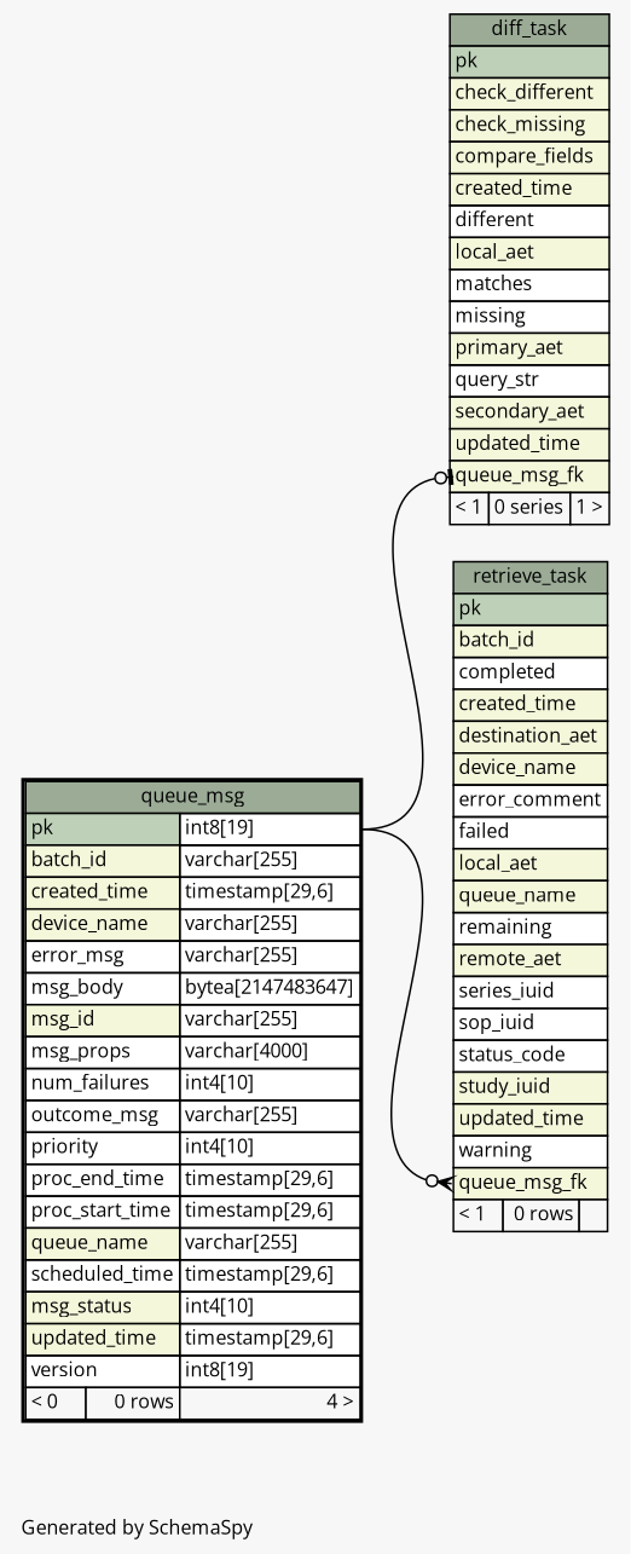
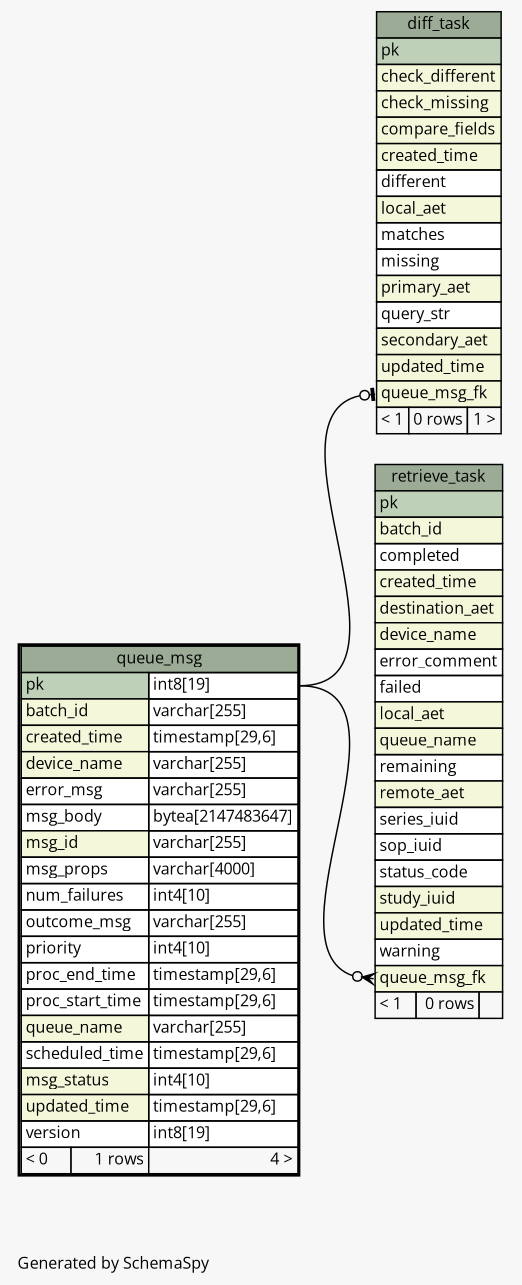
  digraph {
    bgcolor="#f7f7f7"
    fontname="Open Sans"
    fontsize=11
    label="\nGenerated by SchemaSpy"
    labeljust=l
    nodesep=0.18
    rankdir=RL
    ranksep=0.46
    node [fontname="Open Sans" fontsize=11 shape=plaintext]
    edge [arrowhead=none arrowsize=0.8 dir=back fontname="Open Sans" headport="pk.type:e" tailport="queue_msg_fk:w"]
-   n1 [label=<     <TABLE BORDER="0" CELLBORDER="1" CELLSPACING="0" BGCOLOR="#ffffff">       <TR><TD COLSPAN="3" BGCOLOR="#9bab96" ALIGN="CENTER">diff_task</TD></TR>       <TR><TD PORT="pk" COLSPAN="3" BGCOLOR="#bed1b8" ALIGN="LEFT">pk</TD></TR>       <TR><TD PORT="check_different" COLSPAN="3" BGCOLOR="#f4f7da" ALIGN="LEFT">check_different</TD></TR>       <TR><TD PORT="check_missing" COLSPAN="3" BGCOLOR="#f4f7da" ALIGN="LEFT">check_missing</TD></TR>       <TR><TD PORT="compare_fields" COLSPAN="3" BGCOLOR="#f4f7da" ALIGN="LEFT">compare_fields</TD></TR>       <TR><TD PORT="created_time" COLSPAN="3" BGCOLOR="#f4f7da" ALIGN="LEFT">created_time</TD></TR>       <TR><TD PORT="different" COLSPAN="3" ALIGN="LEFT">different</TD></TR>       <TR><TD PORT="local_aet" COLSPAN="3" BGCOLOR="#f4f7da" ALIGN="LEFT">local_aet</TD></TR>       <TR><TD PORT="matches" COLSPAN="3" ALIGN="LEFT">matches</TD></TR>       <TR><TD PORT="missing" COLSPAN="3" ALIGN="LEFT">missing</TD></TR>       <TR><TD PORT="primary_aet" COLSPAN="3" BGCOLOR="#f4f7da" ALIGN="LEFT">primary_aet</TD></TR>       <TR><TD PORT="query_str" COLSPAN="3" ALIGN="LEFT">query_str</TD></TR>       <TR><TD PORT="secondary_aet" COLSPAN="3" BGCOLOR="#f4f7da" ALIGN="LEFT">secondary_aet</TD></TR>       <TR><TD PORT="updated_time" COLSPAN="3" BGCOLOR="#f4f7da" ALIGN="LEFT">updated_time</TD></TR>       <TR><TD PORT="queue_msg_fk" COLSPAN="3" BGCOLOR="#f4f7da" ALIGN="LEFT">queue_msg_fk</TD></TR>       <TR><TD ALIGN="LEFT" BGCOLOR="#f7f7f7">&lt; 1</TD><TD ALIGN="RIGHT" BGCOLOR="#f7f7f7">0 series</TD><TD ALIGN="RIGHT" BGCOLOR="#f7f7f7">1 &gt;</TD></TR>     </TABLE>>]
-   n2 [label=<     <TABLE BORDER="2" CELLBORDER="1" CELLSPACING="0" BGCOLOR="#ffffff">       <TR><TD COLSPAN="3" BGCOLOR="#9bab96" ALIGN="CENTER">queue_msg</TD></TR>       <TR><TD PORT="pk" COLSPAN="2" BGCOLOR="#bed1b8" ALIGN="LEFT">pk</TD><TD PORT="pk.type" ALIGN="LEFT">int8[19]</TD></TR>       <TR><TD PORT="batch_id" COLSPAN="2" BGCOLOR="#f4f7da" ALIGN="LEFT">batch_id</TD><TD PORT="batch_id.type" ALIGN="LEFT">varchar[255]</TD></TR>       <TR><TD PORT="created_time" COLSPAN="2" BGCOLOR="#f4f7da" ALIGN="LEFT">created_time</TD><TD PORT="created_time.type" ALIGN="LEFT">timestamp[29,6]</TD></TR>       <TR><TD PORT="device_name" COLSPAN="2" BGCOLOR="#f4f7da" ALIGN="LEFT">device_name</TD><TD PORT="device_name.type" ALIGN="LEFT">varchar[255]</TD></TR>       <TR><TD PORT="error_msg" COLSPAN="2" ALIGN="LEFT">error_msg</TD><TD PORT="error_msg.type" ALIGN="LEFT">varchar[255]</TD></TR>       <TR><TD PORT="msg_body" COLSPAN="2" ALIGN="LEFT">msg_body</TD><TD PORT="msg_body.type" ALIGN="LEFT">bytea[2147483647]</TD></TR>       <TR><TD PORT="msg_id" COLSPAN="2" BGCOLOR="#f4f7da" ALIGN="LEFT">msg_id</TD><TD PORT="msg_id.type" ALIGN="LEFT">varchar[255]</TD></TR>       <TR><TD PORT="msg_props" COLSPAN="2" ALIGN="LEFT">msg_props</TD><TD PORT="msg_props.type" ALIGN="LEFT">varchar[4000]</TD></TR>       <TR><TD PORT="num_failures" COLSPAN="2" ALIGN="LEFT">num_failures</TD><TD PORT="num_failures.type" ALIGN="LEFT">int4[10]</TD></TR>       <TR><TD PORT="outcome_msg" COLSPAN="2" ALIGN="LEFT">outcome_msg</TD><TD PORT="outcome_msg.type" ALIGN="LEFT">varchar[255]</TD></TR>       <TR><TD PORT="priority" COLSPAN="2" ALIGN="LEFT">priority</TD><TD PORT="priority.type" ALIGN="LEFT">int4[10]</TD></TR>       <TR><TD PORT="proc_end_time" COLSPAN="2" ALIGN="LEFT">proc_end_time</TD><TD PORT="proc_end_time.type" ALIGN="LEFT">timestamp[29,6]</TD></TR>       <TR><TD PORT="proc_start_time" COLSPAN="2" ALIGN="LEFT">proc_start_time</TD><TD PORT="proc_start_time.type" ALIGN="LEFT">timestamp[29,6]</TD></TR>       <TR><TD PORT="queue_name" COLSPAN="2" BGCOLOR="#f4f7da" ALIGN="LEFT">queue_name</TD><TD PORT="queue_name.type" ALIGN="LEFT">varchar[255]</TD></TR>       <TR><TD PORT="scheduled_time" COLSPAN="2" ALIGN="LEFT">scheduled_time</TD><TD PORT="scheduled_time.type" ALIGN="LEFT">timestamp[29,6]</TD></TR>       <TR><TD PORT="msg_status" COLSPAN="2" BGCOLOR="#f4f7da" ALIGN="LEFT">msg_status</TD><TD PORT="msg_status.type" ALIGN="LEFT">int4[10]</TD></TR>       <TR><TD PORT="updated_time" COLSPAN="2" BGCOLOR="#f4f7da" ALIGN="LEFT">updated_time</TD><TD PORT="updated_time.type" ALIGN="LEFT">timestamp[29,6]</TD></TR>       <TR><TD PORT="version" COLSPAN="2" ALIGN="LEFT">version</TD><TD PORT="version.type" ALIGN="LEFT">int8[19]</TD></TR>       <TR><TD ALIGN="LEFT" BGCOLOR="#f7f7f7">&lt; 0</TD><TD ALIGN="RIGHT" BGCOLOR="#f7f7f7">0 rows</TD><TD ALIGN="RIGHT" BGCOLOR="#f7f7f7">4 &gt;</TD></TR>     </TABLE>>]
+   n1 [label=<     <TABLE BORDER="0" CELLBORDER="1" CELLSPACING="0" BGCOLOR="#ffffff">       <TR><TD COLSPAN="3" BGCOLOR="#9bab96" ALIGN="CENTER">diff_task</TD></TR>       <TR><TD PORT="pk" COLSPAN="3" BGCOLOR="#bed1b8" ALIGN="LEFT">pk</TD></TR>       <TR><TD PORT="check_different" COLSPAN="3" BGCOLOR="#f4f7da" ALIGN="LEFT">check_different</TD></TR>       <TR><TD PORT="check_missing" COLSPAN="3" BGCOLOR="#f4f7da" ALIGN="LEFT">check_missing</TD></TR>       <TR><TD PORT="compare_fields" COLSPAN="3" BGCOLOR="#f4f7da" ALIGN="LEFT">compare_fields</TD></TR>       <TR><TD PORT="created_time" COLSPAN="3" BGCOLOR="#f4f7da" ALIGN="LEFT">created_time</TD></TR>       <TR><TD PORT="different" COLSPAN="3" ALIGN="LEFT">different</TD></TR>       <TR><TD PORT="local_aet" COLSPAN="3" BGCOLOR="#f4f7da" ALIGN="LEFT">local_aet</TD></TR>       <TR><TD PORT="matches" COLSPAN="3" ALIGN="LEFT">matches</TD></TR>       <TR><TD PORT="missing" COLSPAN="3" ALIGN="LEFT">missing</TD></TR>       <TR><TD PORT="primary_aet" COLSPAN="3" BGCOLOR="#f4f7da" ALIGN="LEFT">primary_aet</TD></TR>       <TR><TD PORT="query_str" COLSPAN="3" ALIGN="LEFT">query_str</TD></TR>       <TR><TD PORT="secondary_aet" COLSPAN="3" BGCOLOR="#f4f7da" ALIGN="LEFT">secondary_aet</TD></TR>       <TR><TD PORT="updated_time" COLSPAN="3" BGCOLOR="#f4f7da" ALIGN="LEFT">updated_time</TD></TR>       <TR><TD PORT="queue_msg_fk" COLSPAN="3" BGCOLOR="#f4f7da" ALIGN="LEFT">queue_msg_fk</TD></TR>       <TR><TD ALIGN="LEFT" BGCOLOR="#f7f7f7">&lt; 1</TD><TD ALIGN="RIGHT" BGCOLOR="#f7f7f7">0 rows</TD><TD ALIGN="RIGHT" BGCOLOR="#f7f7f7">1 &gt;</TD></TR>     </TABLE>>]
+   n2 [label=<     <TABLE BORDER="2" CELLBORDER="1" CELLSPACING="0" BGCOLOR="#ffffff">       <TR><TD COLSPAN="3" BGCOLOR="#9bab96" ALIGN="CENTER">queue_msg</TD></TR>       <TR><TD PORT="pk" COLSPAN="2" BGCOLOR="#bed1b8" ALIGN="LEFT">pk</TD><TD PORT="pk.type" ALIGN="LEFT">int8[19]</TD></TR>       <TR><TD PORT="batch_id" COLSPAN="2" BGCOLOR="#f4f7da" ALIGN="LEFT">batch_id</TD><TD PORT="batch_id.type" ALIGN="LEFT">varchar[255]</TD></TR>       <TR><TD PORT="created_time" COLSPAN="2" BGCOLOR="#f4f7da" ALIGN="LEFT">created_time</TD><TD PORT="created_time.type" ALIGN="LEFT">timestamp[29,6]</TD></TR>       <TR><TD PORT="device_name" COLSPAN="2" BGCOLOR="#f4f7da" ALIGN="LEFT">device_name</TD><TD PORT="device_name.type" ALIGN="LEFT">varchar[255]</TD></TR>       <TR><TD PORT="error_msg" COLSPAN="2" ALIGN="LEFT">error_msg</TD><TD PORT="error_msg.type" ALIGN="LEFT">varchar[255]</TD></TR>       <TR><TD PORT="msg_body" COLSPAN="2" ALIGN="LEFT">msg_body</TD><TD PORT="msg_body.type" ALIGN="LEFT">bytea[2147483647]</TD></TR>       <TR><TD PORT="msg_id" COLSPAN="2" BGCOLOR="#f4f7da" ALIGN="LEFT">msg_id</TD><TD PORT="msg_id.type" ALIGN="LEFT">varchar[255]</TD></TR>       <TR><TD PORT="msg_props" COLSPAN="2" ALIGN="LEFT">msg_props</TD><TD PORT="msg_props.type" ALIGN="LEFT">varchar[4000]</TD></TR>       <TR><TD PORT="num_failures" COLSPAN="2" ALIGN="LEFT">num_failures</TD><TD PORT="num_failures.type" ALIGN="LEFT">int4[10]</TD></TR>       <TR><TD PORT="outcome_msg" COLSPAN="2" ALIGN="LEFT">outcome_msg</TD><TD PORT="outcome_msg.type" ALIGN="LEFT">varchar[255]</TD></TR>       <TR><TD PORT="priority" COLSPAN="2" ALIGN="LEFT">priority</TD><TD PORT="priority.type" ALIGN="LEFT">int4[10]</TD></TR>       <TR><TD PORT="proc_end_time" COLSPAN="2" ALIGN="LEFT">proc_end_time</TD><TD PORT="proc_end_time.type" ALIGN="LEFT">timestamp[29,6]</TD></TR>       <TR><TD PORT="proc_start_time" COLSPAN="2" ALIGN="LEFT">proc_start_time</TD><TD PORT="proc_start_time.type" ALIGN="LEFT">timestamp[29,6]</TD></TR>       <TR><TD PORT="queue_name" COLSPAN="2" BGCOLOR="#f4f7da" ALIGN="LEFT">queue_name</TD><TD PORT="queue_name.type" ALIGN="LEFT">varchar[255]</TD></TR>       <TR><TD PORT="scheduled_time" COLSPAN="2" ALIGN="LEFT">scheduled_time</TD><TD PORT="scheduled_time.type" ALIGN="LEFT">timestamp[29,6]</TD></TR>       <TR><TD PORT="msg_status" COLSPAN="2" BGCOLOR="#f4f7da" ALIGN="LEFT">msg_status</TD><TD PORT="msg_status.type" ALIGN="LEFT">int4[10]</TD></TR>       <TR><TD PORT="updated_time" COLSPAN="2" BGCOLOR="#f4f7da" ALIGN="LEFT">updated_time</TD><TD PORT="updated_time.type" ALIGN="LEFT">timestamp[29,6]</TD></TR>       <TR><TD PORT="version" COLSPAN="2" ALIGN="LEFT">version</TD><TD PORT="version.type" ALIGN="LEFT">int8[19]</TD></TR>       <TR><TD ALIGN="LEFT" BGCOLOR="#f7f7f7">&lt; 0</TD><TD ALIGN="RIGHT" BGCOLOR="#f7f7f7">1 rows</TD><TD ALIGN="RIGHT" BGCOLOR="#f7f7f7">4 &gt;</TD></TR>     </TABLE>>]
    n3 [label=<     <TABLE BORDER="0" CELLBORDER="1" CELLSPACING="0" BGCOLOR="#ffffff">       <TR><TD COLSPAN="3" BGCOLOR="#9bab96" ALIGN="CENTER">retrieve_task</TD></TR>       <TR><TD PORT="pk" COLSPAN="3" BGCOLOR="#bed1b8" ALIGN="LEFT">pk</TD></TR>       <TR><TD PORT="batch_id" COLSPAN="3" BGCOLOR="#f4f7da" ALIGN="LEFT">batch_id</TD></TR>       <TR><TD PORT="completed" COLSPAN="3" ALIGN="LEFT">completed</TD></TR>       <TR><TD PORT="created_time" COLSPAN="3" BGCOLOR="#f4f7da" ALIGN="LEFT">created_time</TD></TR>       <TR><TD PORT="destination_aet" COLSPAN="3" BGCOLOR="#f4f7da" ALIGN="LEFT">destination_aet</TD></TR>       <TR><TD PORT="device_name" COLSPAN="3" BGCOLOR="#f4f7da" ALIGN="LEFT">device_name</TD></TR>       <TR><TD PORT="error_comment" COLSPAN="3" ALIGN="LEFT">error_comment</TD></TR>       <TR><TD PORT="failed" COLSPAN="3" ALIGN="LEFT">failed</TD></TR>       <TR><TD PORT="local_aet" COLSPAN="3" BGCOLOR="#f4f7da" ALIGN="LEFT">local_aet</TD></TR>       <TR><TD PORT="queue_name" COLSPAN="3" BGCOLOR="#f4f7da" ALIGN="LEFT">queue_name</TD></TR>       <TR><TD PORT="remaining" COLSPAN="3" ALIGN="LEFT">remaining</TD></TR>       <TR><TD PORT="remote_aet" COLSPAN="3" BGCOLOR="#f4f7da" ALIGN="LEFT">remote_aet</TD></TR>       <TR><TD PORT="series_iuid" COLSPAN="3" ALIGN="LEFT">series_iuid</TD></TR>       <TR><TD PORT="sop_iuid" COLSPAN="3" ALIGN="LEFT">sop_iuid</TD></TR>       <TR><TD PORT="status_code" COLSPAN="3" ALIGN="LEFT">status_code</TD></TR>       <TR><TD PORT="study_iuid" COLSPAN="3" BGCOLOR="#f4f7da" ALIGN="LEFT">study_iuid</TD></TR>       <TR><TD PORT="updated_time" COLSPAN="3" BGCOLOR="#f4f7da" ALIGN="LEFT">updated_time</TD></TR>       <TR><TD PORT="warning" COLSPAN="3" ALIGN="LEFT">warning</TD></TR>       <TR><TD PORT="queue_msg_fk" COLSPAN="3" BGCOLOR="#f4f7da" ALIGN="LEFT">queue_msg_fk</TD></TR>       <TR><TD ALIGN="LEFT" BGCOLOR="#f7f7f7">&lt; 1</TD><TD ALIGN="RIGHT" BGCOLOR="#f7f7f7">0 rows</TD><TD ALIGN="RIGHT" BGCOLOR="#f7f7f7">  </TD></TR>     </TABLE>>]
    n1 -> n2 [arrowtail=teeodot]
    n3 -> n2 [arrowtail=crowodot]
  }
